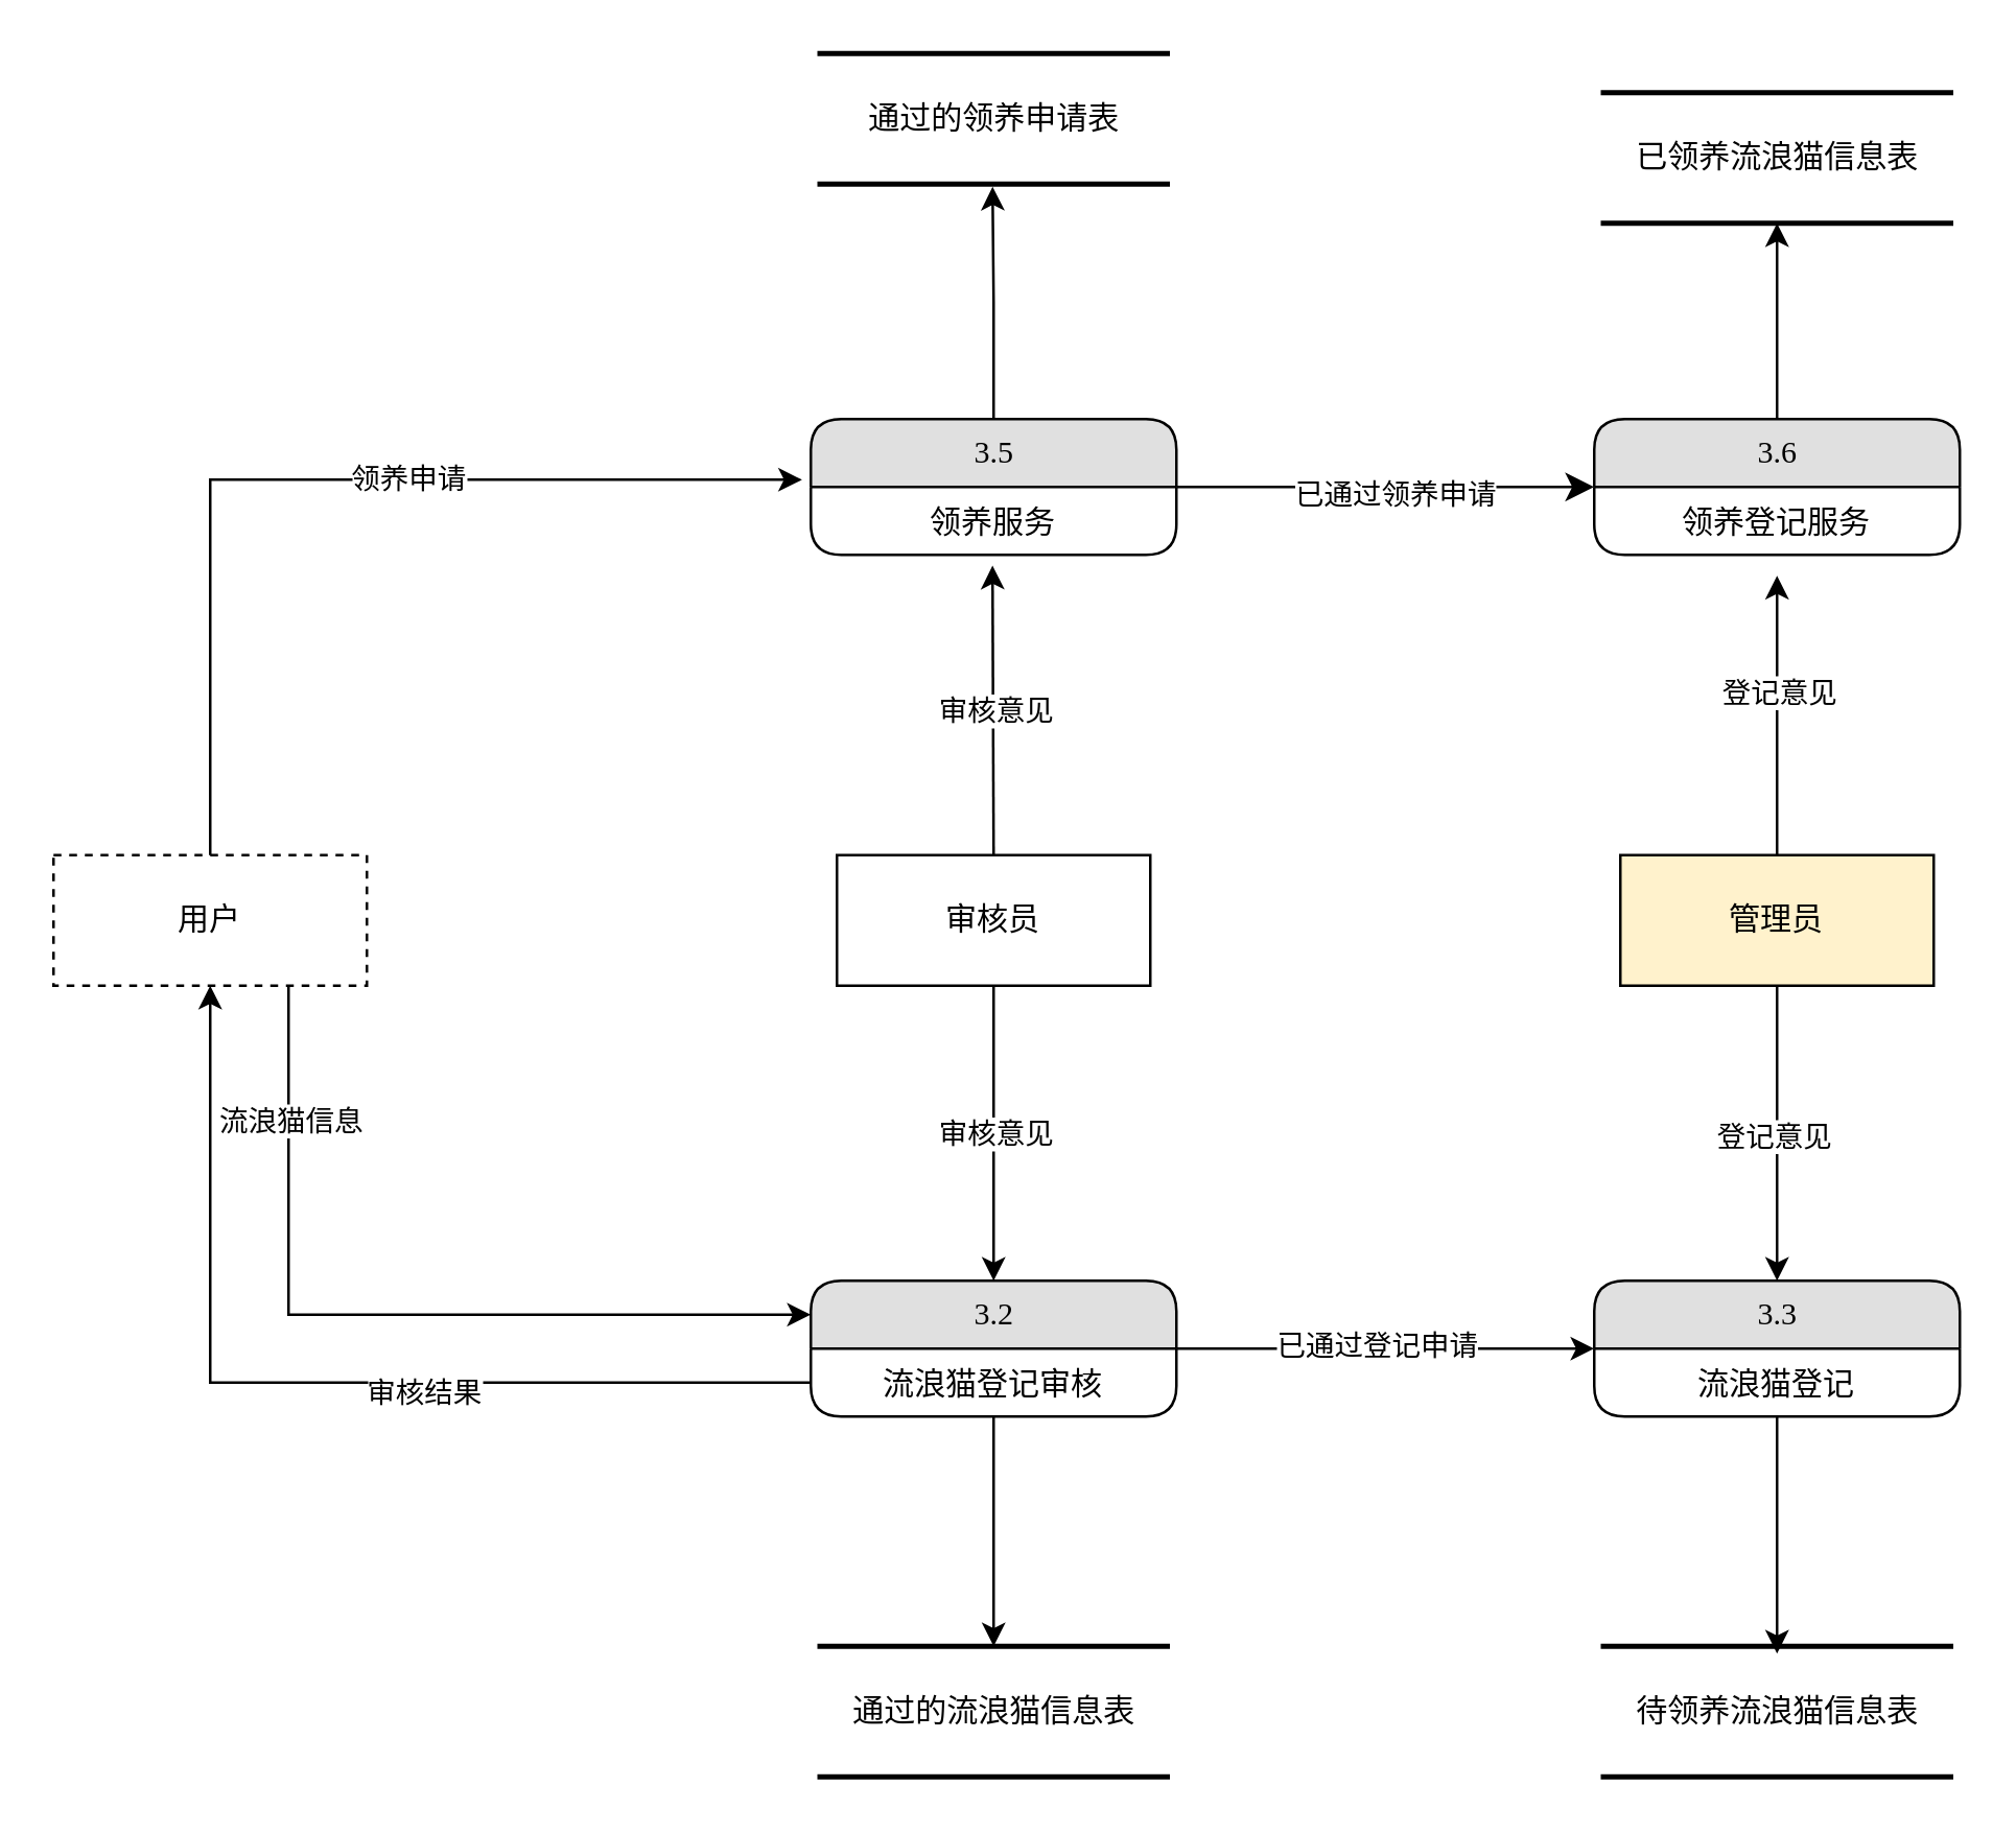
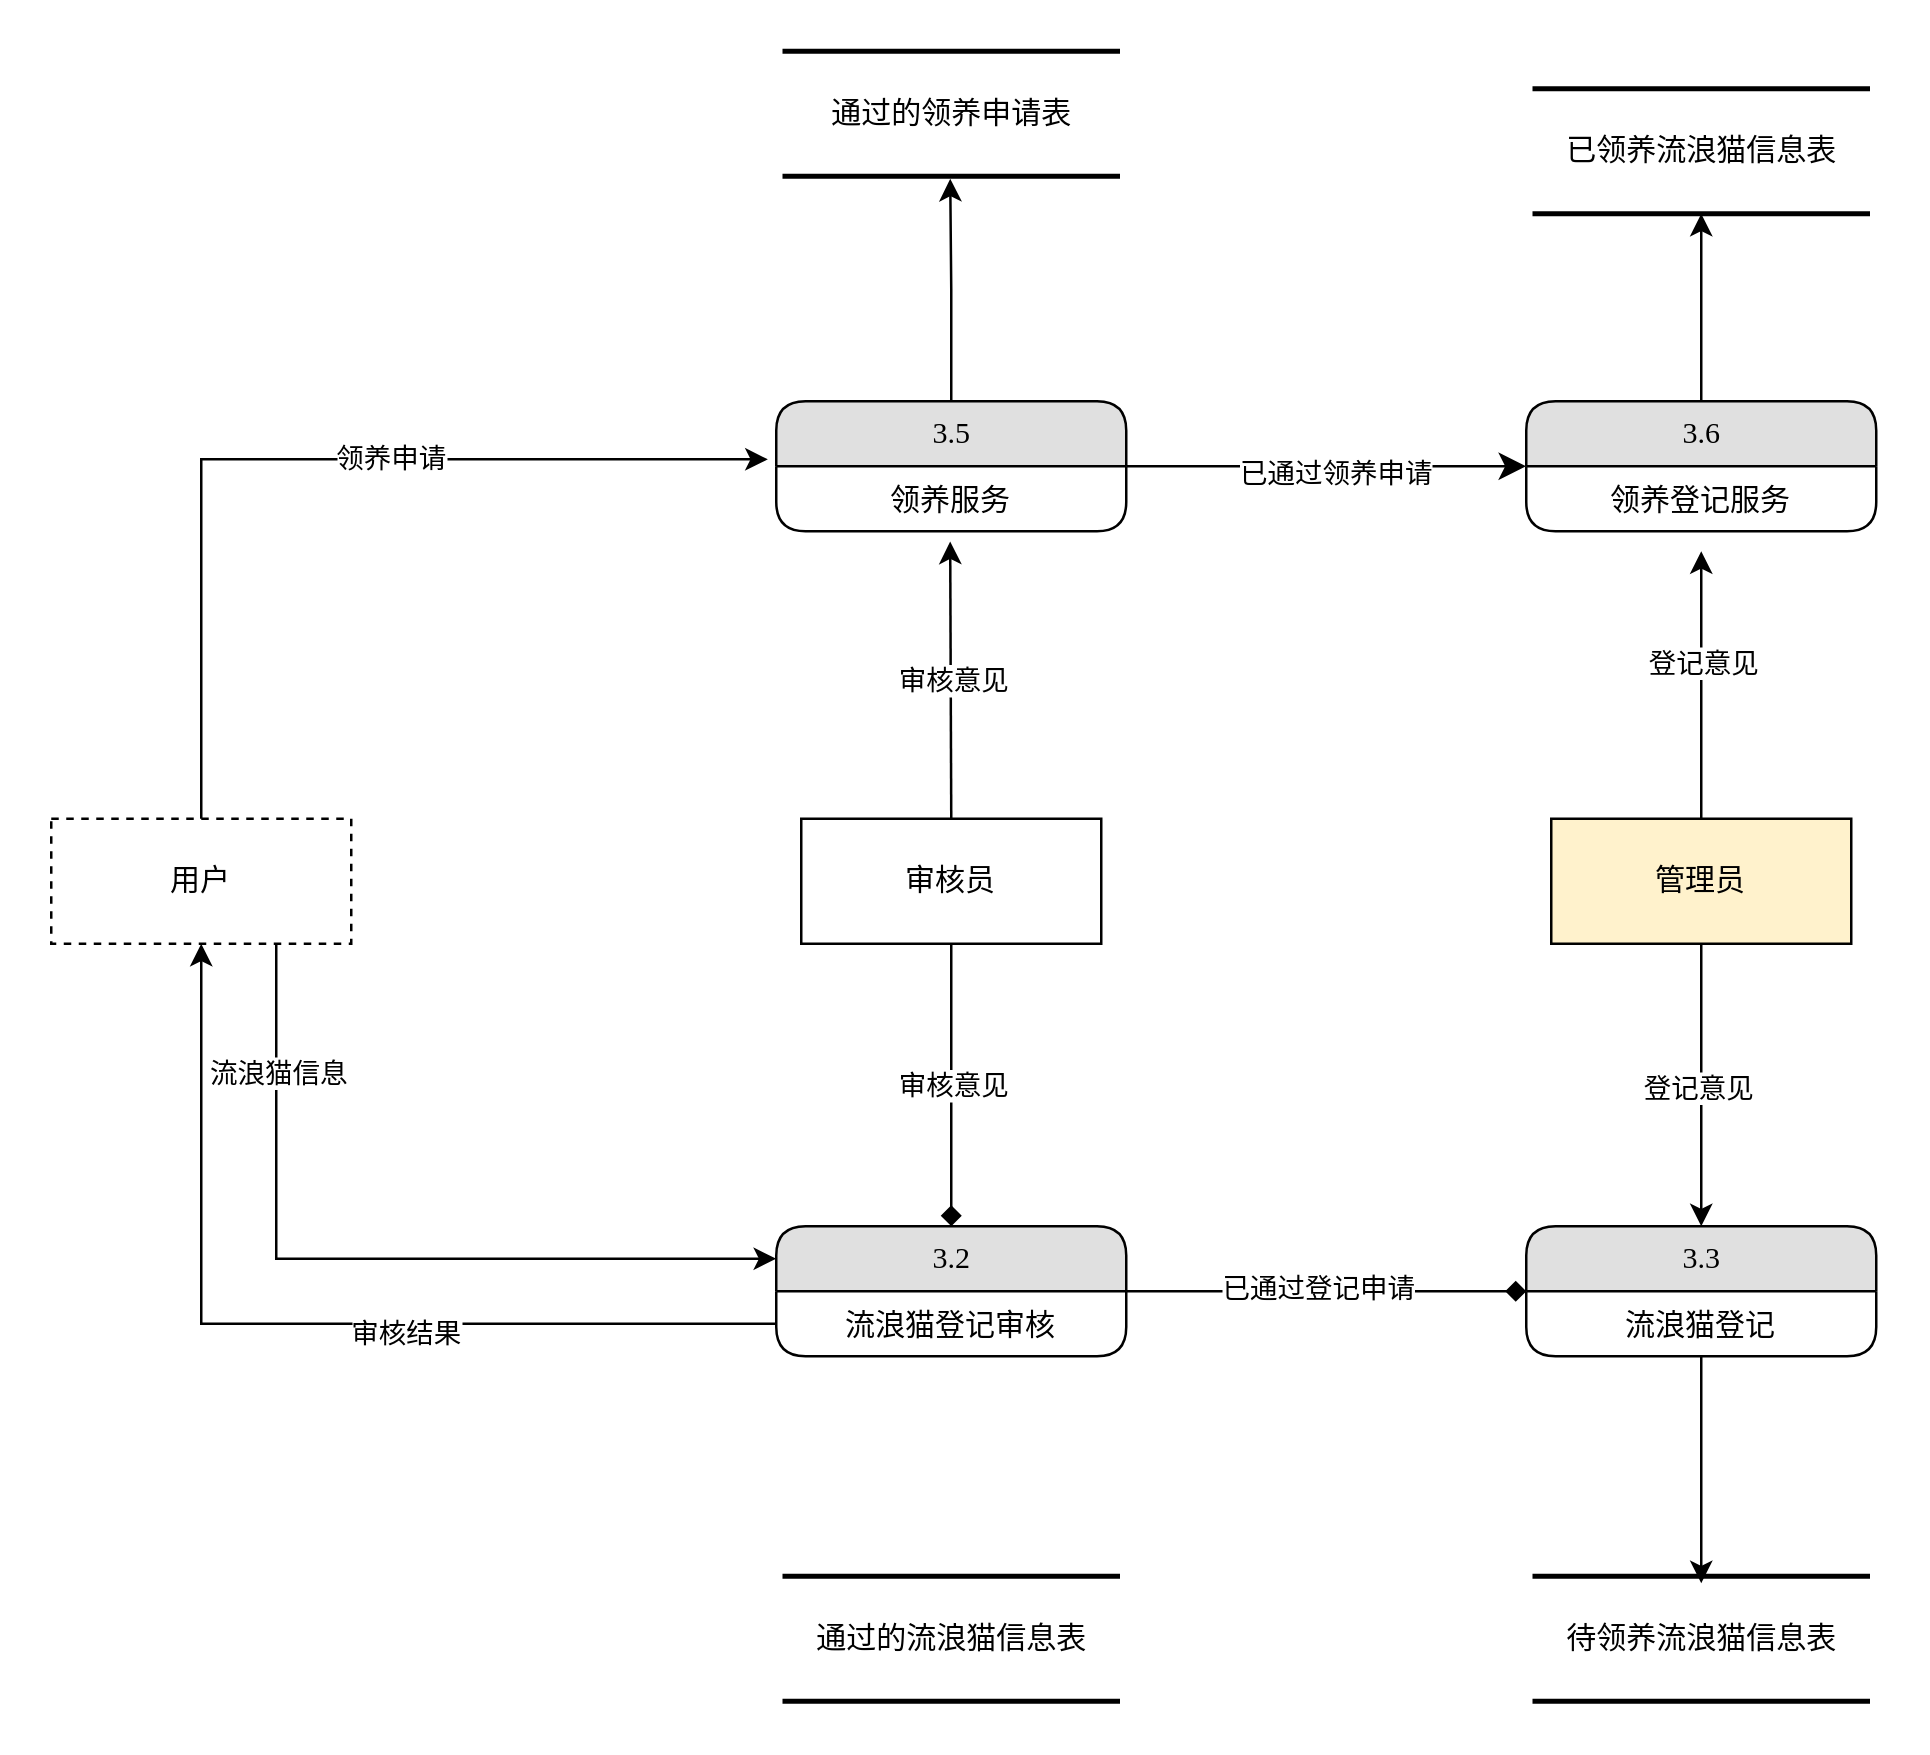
  <mxCell id="0" />
  <mxCell id="1" parent="0" />
  <mxCell id="2" value="" style="group" vertex="1" connectable="0" parent="1"><mxGeometry x="20" y="20" width="730" height="660" as="geometry" /></mxCell>
  <mxCell id="3" value="通过的流浪猫信息表" style="html=1;rounded=0;shadow=0;comic=0;labelBackgroundColor=none;strokeWidth=2;fontFamily=Verdana;fontSize=12;align=center;shape=mxgraph.ios7ui.horLines;" parent="2" vertex="1"><mxGeometry x="292.5" y="610" width="135" height="50" as="geometry" /></mxCell>
  <mxCell id="4" value="已领养流浪猫信息表" style="html=1;rounded=0;shadow=0;comic=0;labelBackgroundColor=none;strokeWidth=2;fontFamily=Verdana;fontSize=12;align=center;shape=mxgraph.ios7ui.horLines;" parent="2" vertex="1"><mxGeometry x="592.5" y="15" width="135" height="50" as="geometry" /></mxCell>
  <mxCell id="5" style="edgeStyle=orthogonalEdgeStyle;rounded=0;orthogonalLoop=1;jettySize=auto;html=1;exitX=0.5;exitY=0;exitDx=0;exitDy=0;" edge="1" parent="2" source="7"><mxGeometry relative="1" as="geometry"><mxPoint x="660" y="200" as="targetPoint" /></mxGeometry></mxCell>
  <mxCell id="6" value="登记意见" style="edgeLabel;html=1;align=center;verticalAlign=middle;resizable=0;points=[];" vertex="1" connectable="0" parent="5"><mxGeometry x="0.152" relative="1" as="geometry"><mxPoint y="-1" as="offset" /></mxGeometry></mxCell>
  <mxCell id="7" value="管理员" style="whiteSpace=wrap;html=1;rounded=0;shadow=0;comic=0;labelBackgroundColor=none;strokeWidth=1;fontFamily=Verdana;fontSize=12;align=center;fillColor=#fff2cc;" parent="2" vertex="1"><mxGeometry x="600" y="307" width="120" height="50" as="geometry" /></mxCell>
  <mxCell id="8" value="待领养流浪猫信息表" style="html=1;rounded=0;shadow=0;comic=0;labelBackgroundColor=none;strokeWidth=2;fontFamily=Verdana;fontSize=12;align=center;shape=mxgraph.ios7ui.horLines;" parent="2" vertex="1"><mxGeometry x="592.5" y="610" width="135" height="50" as="geometry" /></mxCell>
  <mxCell id="9" style="edgeStyle=orthogonalEdgeStyle;rounded=0;orthogonalLoop=1;jettySize=auto;html=1;exitX=0.5;exitY=0;exitDx=0;exitDy=0;" edge="1" parent="2" source="10" target="4"><mxGeometry relative="1" as="geometry" /></mxCell>
  <mxCell id="10" value="3.6" style="swimlane;html=1;fontStyle=0;childLayout=stackLayout;horizontal=1;startSize=26;fillColor=#e0e0e0;horizontalStack=0;resizeParent=1;resizeLast=0;collapsible=1;marginBottom=0;swimlaneFillColor=#ffffff;align=center;rounded=1;shadow=0;comic=0;labelBackgroundColor=none;strokeWidth=1;fontFamily=Verdana;fontSize=12" parent="2" vertex="1"><mxGeometry x="590" y="140" width="140" height="52" as="geometry" /></mxCell>
  <mxCell id="11" value="领养登记服务" style="text;html=1;strokeColor=none;fillColor=none;spacingLeft=4;spacingRight=4;whiteSpace=wrap;overflow=hidden;rotatable=0;points=[[0,0.5],[1,0.5]];portConstraint=eastwest;align=center;" parent="10" vertex="1"><mxGeometry y="26" width="140" height="26" as="geometry" /></mxCell>
  <mxCell id="12" style="edgeStyle=none;html=1;labelBackgroundColor=none;startFill=0;startSize=8;endFill=1;endSize=8;fontFamily=Verdana;fontSize=12;" parent="2" source="14" target="10" edge="1"><mxGeometry relative="1" as="geometry" /></mxCell>
  <mxCell id="13" value="已通过领养申请" style="edgeLabel;html=1;align=center;verticalAlign=middle;resizable=0;points=[];" vertex="1" connectable="0" parent="12"><mxGeometry x="0.036" y="-2" relative="1" as="geometry"><mxPoint as="offset" /></mxGeometry></mxCell>
  <mxCell id="14" value="3.5" style="swimlane;html=1;fontStyle=0;childLayout=stackLayout;horizontal=1;startSize=26;fillColor=#e0e0e0;horizontalStack=0;resizeParent=1;resizeLast=0;collapsible=1;marginBottom=0;swimlaneFillColor=#ffffff;align=center;rounded=1;shadow=0;comic=0;labelBackgroundColor=none;strokeWidth=1;fontFamily=Verdana;fontSize=12" parent="2" vertex="1"><mxGeometry x="290" y="140" width="140" height="52" as="geometry" /></mxCell>
  <mxCell id="15" value="领养服务" style="text;html=1;strokeColor=none;fillColor=none;spacingLeft=4;spacingRight=4;whiteSpace=wrap;overflow=hidden;rotatable=0;points=[[0,0.5],[1,0.5]];portConstraint=eastwest;align=center;" parent="14" vertex="1"><mxGeometry y="26" width="140" height="26" as="geometry" /></mxCell>
  <mxCell id="16" value="3.2" style="swimlane;html=1;fontStyle=0;childLayout=stackLayout;horizontal=1;startSize=26;fillColor=#e0e0e0;horizontalStack=0;resizeParent=1;resizeLast=0;collapsible=1;marginBottom=0;swimlaneFillColor=#ffffff;align=center;rounded=1;shadow=0;comic=0;labelBackgroundColor=none;strokeWidth=1;fontFamily=Verdana;fontSize=12" parent="2" vertex="1"><mxGeometry x="290" y="470" width="140" height="52" as="geometry" /></mxCell>
  <mxCell id="17" value="流浪猫登记审核" style="text;html=1;strokeColor=none;fillColor=none;spacingLeft=4;spacingRight=4;whiteSpace=wrap;overflow=hidden;rotatable=0;points=[[0,0.5],[1,0.5]];portConstraint=eastwest;align=center;" parent="16" vertex="1"><mxGeometry y="26" width="140" height="26" as="geometry" /></mxCell>
  <mxCell id="18" value="3.3" style="swimlane;html=1;fontStyle=0;childLayout=stackLayout;horizontal=1;startSize=26;fillColor=#e0e0e0;horizontalStack=0;resizeParent=1;resizeLast=0;collapsible=1;marginBottom=0;swimlaneFillColor=#ffffff;align=center;rounded=1;shadow=0;comic=0;labelBackgroundColor=none;strokeWidth=1;fontFamily=Verdana;fontSize=12" parent="2" vertex="1"><mxGeometry x="590" y="470" width="140" height="52" as="geometry" /></mxCell>
  <mxCell id="19" value="流浪猫登记" style="text;html=1;strokeColor=none;fillColor=none;spacingLeft=4;spacingRight=4;whiteSpace=wrap;overflow=hidden;rotatable=0;points=[[0,0.5],[1,0.5]];portConstraint=eastwest;align=center;" parent="18" vertex="1"><mxGeometry y="26" width="140" height="26" as="geometry" /></mxCell>
  <mxCell id="20" style="edgeStyle=orthogonalEdgeStyle;rounded=0;orthogonalLoop=1;jettySize=auto;html=1;exitX=0.75;exitY=1;exitDx=0;exitDy=0;entryX=0;entryY=0.25;entryDx=0;entryDy=0;" edge="1" parent="2" source="22" target="16"><mxGeometry relative="1" as="geometry" /></mxCell>
  <mxCell id="21" value="流浪猫信息" style="edgeLabel;html=1;align=center;verticalAlign=middle;resizable=0;points=[];" vertex="1" connectable="0" parent="20"><mxGeometry x="-0.689" relative="1" as="geometry"><mxPoint as="offset" /></mxGeometry></mxCell>
  <mxCell id="22" value="用户" style="whiteSpace=wrap;html=1;rounded=0;shadow=0;comic=0;labelBackgroundColor=none;strokeWidth=1;fontFamily=Verdana;fontSize=12;align=center;dashed=1;" parent="2" vertex="1"><mxGeometry y="307" width="120" height="50" as="geometry" /></mxCell>
- <mxCell id="23" style="edgeStyle=orthogonalEdgeStyle;rounded=0;orthogonalLoop=1;jettySize=auto;html=1;exitX=0.5;exitY=1;exitDx=0;exitDy=0;entryX=0.5;entryY=0;entryDx=0;entryDy=0;" edge="1" parent="2" source="25" target="16"><mxGeometry relative="1" as="geometry" /></mxCell>
+ <mxCell id="23" style="edgeStyle=orthogonalEdgeStyle;rounded=0;orthogonalLoop=1;jettySize=auto;html=1;exitX=0.5;exitY=1;exitDx=0;exitDy=0;entryX=0.5;entryY=0;entryDx=0;entryDy=0;endArrow=diamond;" edge="1" parent="2" source="25" target="16"><mxGeometry relative="1" as="geometry" /></mxCell>
  <mxCell id="24" value="审核意见" style="edgeLabel;html=1;align=center;verticalAlign=middle;resizable=0;points=[];" vertex="1" connectable="0" parent="23"><mxGeometry x="-0.009" relative="1" as="geometry"><mxPoint as="offset" /></mxGeometry></mxCell>
  <mxCell id="25" value="审核员" style="whiteSpace=wrap;html=1;rounded=0;shadow=0;comic=0;labelBackgroundColor=none;strokeWidth=1;fontFamily=Verdana;fontSize=12;align=center;" parent="2" vertex="1"><mxGeometry x="300" y="307" width="120" height="50" as="geometry" /></mxCell>
  <mxCell id="26" style="edgeStyle=orthogonalEdgeStyle;rounded=0;orthogonalLoop=1;jettySize=auto;html=1;exitX=0;exitY=0.5;exitDx=0;exitDy=0;entryX=0.5;entryY=1;entryDx=0;entryDy=0;" edge="1" parent="2" source="17" target="22"><mxGeometry relative="1" as="geometry" /></mxCell>
  <mxCell id="27" value="审核结果" style="edgeLabel;html=1;align=center;verticalAlign=middle;resizable=0;points=[];" vertex="1" connectable="0" parent="26"><mxGeometry x="-0.218" y="3" relative="1" as="geometry"><mxPoint as="offset" /></mxGeometry></mxCell>
  <mxCell id="28" style="edgeStyle=orthogonalEdgeStyle;rounded=0;orthogonalLoop=1;jettySize=auto;html=1;exitX=0.5;exitY=1;exitDx=0;exitDy=0;entryX=0.5;entryY=0;entryDx=0;entryDy=0;" edge="1" parent="2" source="7" target="18"><mxGeometry relative="1" as="geometry" /></mxCell>
  <mxCell id="29" value="登记意见" style="edgeLabel;html=1;align=center;verticalAlign=middle;resizable=0;points=[];" vertex="1" connectable="0" parent="28"><mxGeometry x="0.015" y="-2" relative="1" as="geometry"><mxPoint as="offset" /></mxGeometry></mxCell>
- <mxCell id="30" value="" style="endArrow=classic;html=1;rounded=0;" edge="1" parent="2" source="17" target="3"><mxGeometry width="50" height="50" relative="1" as="geometry"><mxPoint x="530" y="380" as="sourcePoint" /><mxPoint x="580" y="330" as="targetPoint" /></mxGeometry></mxCell>
  <mxCell id="31" style="edgeStyle=orthogonalEdgeStyle;rounded=0;orthogonalLoop=1;jettySize=auto;html=1;exitX=0.5;exitY=0;exitDx=0;exitDy=0;entryX=-0.024;entryY=-0.107;entryDx=0;entryDy=0;entryPerimeter=0;" edge="1" parent="2" source="22" target="15"><mxGeometry relative="1" as="geometry" /></mxCell>
  <mxCell id="32" value="领养申请" style="edgeLabel;html=1;align=center;verticalAlign=middle;resizable=0;points=[];" vertex="1" connectable="0" parent="31"><mxGeometry x="0.177" y="1" relative="1" as="geometry"><mxPoint x="1" as="offset" /></mxGeometry></mxCell>
  <mxCell id="33" value="" style="endArrow=classic;html=1;rounded=0;exitX=0.5;exitY=0;exitDx=0;exitDy=0;entryX=0.497;entryY=1.158;entryDx=0;entryDy=0;entryPerimeter=0;" edge="1" parent="2" source="25" target="15"><mxGeometry width="50" height="50" relative="1" as="geometry"><mxPoint x="530" y="380" as="sourcePoint" /><mxPoint x="580" y="330" as="targetPoint" /></mxGeometry></mxCell>
  <mxCell id="34" value="审核意见" style="edgeLabel;html=1;align=center;verticalAlign=middle;resizable=0;points=[];" vertex="1" connectable="0" parent="33"><mxGeometry x="-0.026" y="-1" relative="1" as="geometry"><mxPoint y="-1" as="offset" /></mxGeometry></mxCell>
  <mxCell id="35" value="通过的领养申请表" style="html=1;rounded=0;shadow=0;comic=0;labelBackgroundColor=none;strokeWidth=2;fontFamily=Verdana;fontSize=12;align=center;shape=mxgraph.ios7ui.horLines;" vertex="1" parent="2"><mxGeometry x="292.5" width="135" height="50" as="geometry" /></mxCell>
- <mxCell id="36" style="edgeStyle=orthogonalEdgeStyle;rounded=0;orthogonalLoop=1;jettySize=auto;html=1;exitX=1;exitY=0.5;exitDx=0;exitDy=0;" edge="1" parent="2" source="16" target="18"><mxGeometry relative="1" as="geometry" /></mxCell>
+ <mxCell id="36" style="edgeStyle=orthogonalEdgeStyle;rounded=0;orthogonalLoop=1;jettySize=auto;html=1;exitX=1;exitY=0.5;exitDx=0;exitDy=0;endArrow=diamond;" edge="1" parent="2" source="16" target="18"><mxGeometry relative="1" as="geometry" /></mxCell>
  <mxCell id="37" value="已通过登记申请" style="edgeLabel;html=1;align=center;verticalAlign=middle;resizable=0;points=[];" vertex="1" connectable="0" parent="36"><mxGeometry x="-0.047" y="2" relative="1" as="geometry"><mxPoint as="offset" /></mxGeometry></mxCell>
  <mxCell id="38" style="edgeStyle=orthogonalEdgeStyle;rounded=0;orthogonalLoop=1;jettySize=auto;html=1;exitX=0.5;exitY=1;exitDx=0;exitDy=0;entryX=0.5;entryY=0.056;entryDx=0;entryDy=0;entryPerimeter=0;" edge="1" parent="2" source="18" target="8"><mxGeometry relative="1" as="geometry" /></mxCell>
  <mxCell id="39" style="edgeStyle=orthogonalEdgeStyle;rounded=0;orthogonalLoop=1;jettySize=auto;html=1;exitX=0.5;exitY=0;exitDx=0;exitDy=0;entryX=0.497;entryY=1.02;entryDx=0;entryDy=0;entryPerimeter=0;" edge="1" parent="2" source="14" target="35"><mxGeometry relative="1" as="geometry" /></mxCell>
